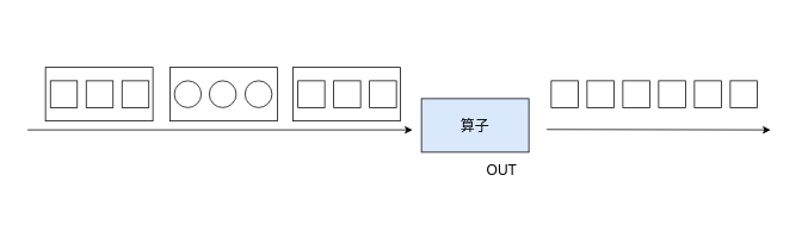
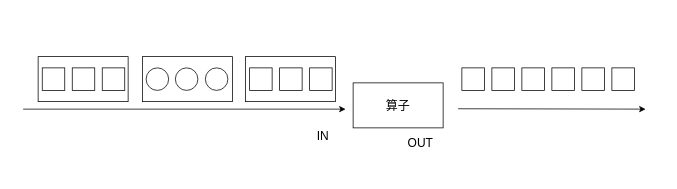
  <mxCell id="0" />
  <mxCell id="1" parent="0" />
  <mxCell id="2" value="" style="rounded=0;whiteSpace=wrap;html=1;strokeColor=none;" parent="1" vertex="1"><mxGeometry x="20" y="20" width="860" height="210" as="geometry" /></mxCell>
  <mxCell id="3" value="" style="rounded=0;whiteSpace=wrap;html=1;" vertex="1" parent="1"><mxGeometry x="326.5" y="75" width="120" height="60" as="geometry" /></mxCell>
  <mxCell id="4" value="" style="rounded=0;whiteSpace=wrap;html=1;" vertex="1" parent="1"><mxGeometry x="189" y="75" width="120" height="60" as="geometry" /></mxCell>
  <mxCell id="5" value="" style="endArrow=classic;html=1;" parent="1" edge="1"><mxGeometry width="50" height="50" relative="1" as="geometry"><mxPoint x="30" y="145" as="sourcePoint" /><mxPoint x="460" y="145" as="targetPoint" /></mxGeometry></mxCell>
  <mxCell id="6" value="" style="rounded=0;whiteSpace=wrap;html=1;" parent="1" vertex="1"><mxGeometry x="735" y="90" width="30" height="30" as="geometry" /></mxCell>
  <mxCell id="7" value="" style="rounded=0;whiteSpace=wrap;html=1;" parent="1" vertex="1"><mxGeometry x="775" y="90" width="30" height="30" as="geometry" /></mxCell>
- <mxCell id="8" value="&lt;font style=&quot;font-size: 16px&quot;&gt;算子&lt;/font&gt;" style="rounded=0;whiteSpace=wrap;html=1;fillColor=#dae8fc;" parent="1" vertex="1"><mxGeometry x="470" y="110" width="120" height="60" as="geometry" /></mxCell>
+ <mxCell id="8" value="&lt;font style=&quot;font-size: 16px&quot;&gt;算子&lt;/font&gt;" style="rounded=0;whiteSpace=wrap;html=1;" parent="1" vertex="1"><mxGeometry x="470" y="110" width="120" height="60" as="geometry" /></mxCell>
  <mxCell id="9" value="" style="rounded=0;whiteSpace=wrap;html=1;" parent="1" vertex="1"><mxGeometry x="815" y="90" width="30" height="30" as="geometry" /></mxCell>
  <mxCell id="10" value="" style="endArrow=classic;html=1;" parent="1" edge="1"><mxGeometry width="50" height="50" relative="1" as="geometry"><mxPoint x="610" y="144.5" as="sourcePoint" /><mxPoint x="860" y="145" as="targetPoint" /></mxGeometry></mxCell>
+ <mxCell id="11" value="&lt;font style=&quot;font-size: 16px&quot;&gt;IN&lt;/font&gt;" style="text;html=1;strokeColor=none;fillColor=none;align=center;verticalAlign=middle;whiteSpace=wrap;rounded=0;" parent="1" vertex="1"><mxGeometry x="410" y="170" width="40" height="20" as="geometry" /></mxCell>
  <mxCell id="12" value="&lt;span style=&quot;font-size: 16px&quot;&gt;OUT&lt;/span&gt;" style="text;html=1;strokeColor=none;fillColor=none;align=center;verticalAlign=middle;whiteSpace=wrap;rounded=0;" parent="1" vertex="1"><mxGeometry x="540" y="180" width="40" height="20" as="geometry" /></mxCell>
  <mxCell id="13" value="" style="rounded=0;whiteSpace=wrap;html=1;" vertex="1" parent="1"><mxGeometry x="332" y="90" width="30" height="30" as="geometry" /></mxCell>
  <mxCell id="14" value="" style="rounded=0;whiteSpace=wrap;html=1;" vertex="1" parent="1"><mxGeometry x="372" y="90" width="30" height="30" as="geometry" /></mxCell>
  <mxCell id="15" value="" style="rounded=0;whiteSpace=wrap;html=1;" vertex="1" parent="1"><mxGeometry x="412" y="90" width="30" height="30" as="geometry" /></mxCell>
  <mxCell id="16" value="" style="ellipse;whiteSpace=wrap;html=1;aspect=fixed;" vertex="1" parent="1"><mxGeometry x="194" y="90" width="30" height="30" as="geometry" /></mxCell>
  <mxCell id="17" value="" style="ellipse;whiteSpace=wrap;html=1;aspect=fixed;" vertex="1" parent="1"><mxGeometry x="233" y="90" width="30" height="30" as="geometry" /></mxCell>
  <mxCell id="18" value="" style="ellipse;whiteSpace=wrap;html=1;aspect=fixed;" vertex="1" parent="1"><mxGeometry x="273" y="90" width="30" height="30" as="geometry" /></mxCell>
  <mxCell id="19" value="" style="rounded=0;whiteSpace=wrap;html=1;" vertex="1" parent="1"><mxGeometry x="50" y="75" width="120" height="60" as="geometry" /></mxCell>
  <mxCell id="20" value="" style="rounded=0;whiteSpace=wrap;html=1;" vertex="1" parent="1"><mxGeometry x="55.5" y="90" width="30" height="30" as="geometry" /></mxCell>
  <mxCell id="21" value="" style="rounded=0;whiteSpace=wrap;html=1;" vertex="1" parent="1"><mxGeometry x="95.5" y="90" width="30" height="30" as="geometry" /></mxCell>
  <mxCell id="22" value="" style="rounded=0;whiteSpace=wrap;html=1;" vertex="1" parent="1"><mxGeometry x="135.5" y="90" width="30" height="30" as="geometry" /></mxCell>
  <mxCell id="23" value="" style="rounded=0;whiteSpace=wrap;html=1;" vertex="1" parent="1"><mxGeometry x="615" y="90" width="30" height="30" as="geometry" /></mxCell>
  <mxCell id="24" value="" style="rounded=0;whiteSpace=wrap;html=1;" vertex="1" parent="1"><mxGeometry x="655" y="90" width="30" height="30" as="geometry" /></mxCell>
  <mxCell id="25" value="" style="rounded=0;whiteSpace=wrap;html=1;" vertex="1" parent="1"><mxGeometry x="695" y="90" width="30" height="30" as="geometry" /></mxCell>
